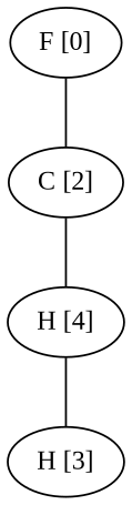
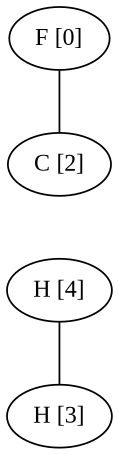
  graph {
    fontname="Liberation Serif"
    node [fontname="Liberation Serif"]
    edge [fontname="Liberation Serif"]
    n1 [label="F [0]"]
    n2 [label="C [2]"]
    n3 [label="H [4]"]
    n4 [label="H [3]"]
    n1 -- n2
-   n2 -- n3
    n3 -- n4
  }
